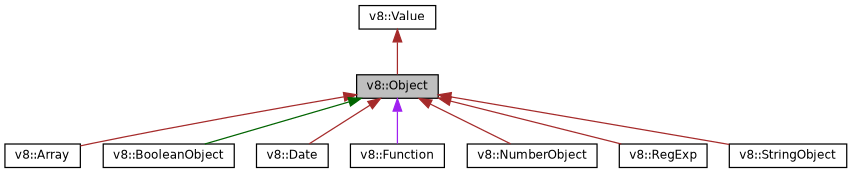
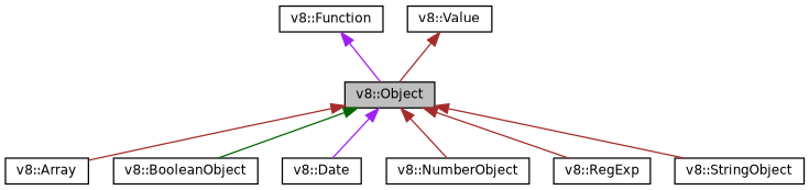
  digraph {
    rankdir=TB
    node [color=black fillcolor=white fontname=Helvetica fontsize=10 shape=record style=filled]
    edge [color=brown dir=back fontname=Helvetica fontsize=10 labelfontname=Helvetica labelfontsize=10 style=solid]
    n1 [fillcolor=grey75 fontcolor=black height=0.2 label="v8::Object" width=0.4]
    n2 [height=0.2 label="v8::Array" width=0.4]
    n3 [height=0.2 label="v8::BooleanObject" width=0.4]
    n4 [height=0.2 label="v8::Date" width=0.4]
    n5 [height=0.2 label="v8::Function" width=0.4]
    n6 [height=0.2 label="v8::NumberObject" width=0.4]
    n7 [height=0.2 label="v8::RegExp" width=0.4]
    n8 [height=0.2 label="v8::StringObject" width=0.4]
    n9 [height=0.2 label="v8::Value" width=0.4]
    n1 -> n2
    n1 -> n3 [color=darkgreen]
-   n1 -> n4
-   n1 -> n5 [color=purple]
+   n1 -> n4 [color=purple]
+   n5 -> n1 [color=purple]
    n1 -> n6
    n1 -> n7
    n1 -> n8
    n9 -> n1
  }
